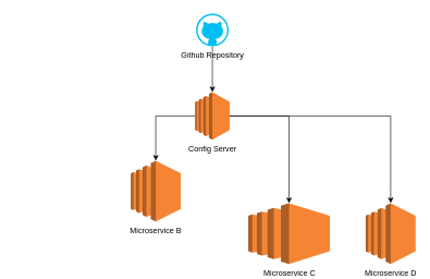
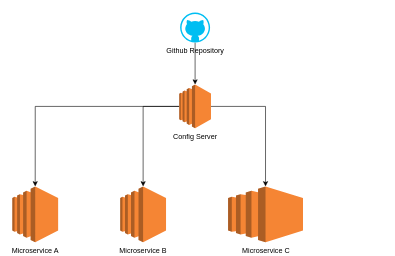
  <mxCell id="0" />
  <mxCell id="1" parent="0" />
  <mxCell id="2" style="edgeStyle=orthogonalEdgeStyle;rounded=0;orthogonalLoop=1;jettySize=auto;html=1;" edge="1" parent="1" source="3" target="8"><mxGeometry relative="1" as="geometry" /></mxCell>
  <mxCell id="3" value="Github Repository" style="verticalLabelPosition=bottom;html=1;verticalAlign=top;align=center;strokeColor=none;fillColor=#00BEF2;shape=mxgraph.azure.github_code;pointerEvents=1;" vertex="1" parent="1"><mxGeometry x="300" y="20" width="50" height="50" as="geometry" /></mxCell>
+ <mxCell id="4" style="edgeStyle=orthogonalEdgeStyle;rounded=0;orthogonalLoop=1;jettySize=auto;html=1;entryX=0.5;entryY=0;entryDx=0;entryDy=0;entryPerimeter=0;" edge="1" parent="1" source="8" target="9"><mxGeometry relative="1" as="geometry" /></mxCell>
  <mxCell id="5" style="edgeStyle=orthogonalEdgeStyle;rounded=0;orthogonalLoop=1;jettySize=auto;html=1;" edge="1" parent="1" source="8" target="10"><mxGeometry relative="1" as="geometry" /></mxCell>
  <mxCell id="6" style="edgeStyle=orthogonalEdgeStyle;rounded=0;orthogonalLoop=1;jettySize=auto;html=1;entryX=0.5;entryY=0;entryDx=0;entryDy=0;entryPerimeter=0;" edge="1" parent="1" source="8" target="11"><mxGeometry relative="1" as="geometry" /></mxCell>
- <mxCell id="7" style="edgeStyle=orthogonalEdgeStyle;rounded=0;orthogonalLoop=1;jettySize=auto;html=1;entryX=0.5;entryY=0;entryDx=0;entryDy=0;entryPerimeter=0;" edge="1" parent="1" source="8" target="12"><mxGeometry relative="1" as="geometry" /></mxCell>
  <mxCell id="8" value="Config Server" style="outlineConnect=0;dashed=0;verticalLabelPosition=bottom;verticalAlign=top;align=center;html=1;shape=mxgraph.aws3.ec2;fillColor=#F58534;gradientColor=none;" vertex="1" parent="1"><mxGeometry x="298.5" y="140" width="53" height="73" as="geometry" /></mxCell>
- <mxCell id="10" value="Microservice B" style="outlineConnect=0;dashed=0;verticalLabelPosition=bottom;verticalAlign=top;align=center;html=1;shape=mxgraph.aws3.ec2;fillColor=#F58534;gradientColor=none;" vertex="1" parent="1"><mxGeometry x="200" y="245" width="76.5" height="93" as="geometry" /></mxCell>
+ <mxCell id="9" value="Microservice A" style="outlineConnect=0;dashed=0;verticalLabelPosition=bottom;verticalAlign=top;align=center;html=1;shape=mxgraph.aws3.ec2;fillColor=#F58534;gradientColor=none;" vertex="1" parent="1"><mxGeometry x="20" y="310" width="76.5" height="93" as="geometry" /></mxCell>
+ <mxCell id="10" value="Microservice B" style="outlineConnect=0;dashed=0;verticalLabelPosition=bottom;verticalAlign=top;align=center;html=1;shape=mxgraph.aws3.ec2;fillColor=#F58534;gradientColor=none;" vertex="1" parent="1"><mxGeometry x="200" y="310" width="76.5" height="93" as="geometry" /></mxCell>
  <mxCell id="11" value="Microservice C" style="outlineConnect=0;dashed=0;verticalLabelPosition=bottom;verticalAlign=top;align=center;html=1;shape=mxgraph.aws3.ec2;fillColor=#F58534;gradientColor=none;" vertex="1" parent="1"><mxGeometry x="380" y="310" width="125" height="93" as="geometry" /></mxCell>
- <mxCell id="12" value="Microservice D" style="outlineConnect=0;dashed=0;verticalLabelPosition=bottom;verticalAlign=top;align=center;html=1;shape=mxgraph.aws3.ec2;fillColor=#F58534;gradientColor=none;" vertex="1" parent="1"><mxGeometry x="560" y="310" width="76.5" height="93" as="geometry" /></mxCell>
